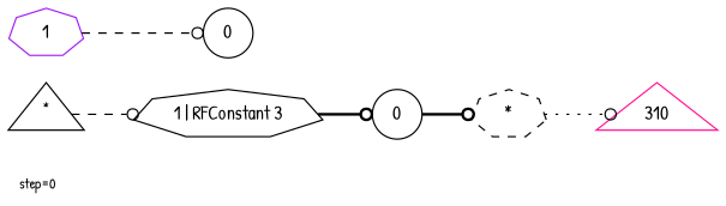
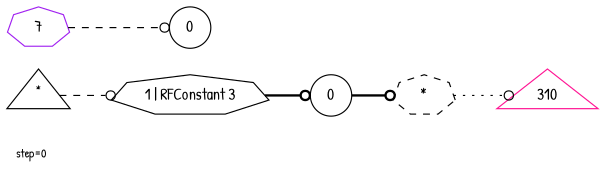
  digraph {
    fontname="Patrick Hand"
    fontsize=10
    label="step=0"
    labeljust=left
    labelloc=bottom
    rankdir=LR
    node [color=black fontname="Patrick Hand" labelfontcolor=black peripheries=1 shape=septagon]
    edge [arrowhead=odot color=black fontname="Patrick Hand" style=dashed]
    310 [color=deeppink shape=triangle]
-   n2 [color=purple label=1 labelfontcolor=""]
+   n2 [color=purple label=7 labelfontcolor=""]
    n3 [label=<0> shape=circle]
    n4 [label=<<SUP>*</SUP>> shape=triangle]
    n5 [label=<1 | RFConstant 3> labelfontcolor=""]
    n6 [label=<0> shape=circle]
    n7 [label=<*> style=dashed labelfontcolor=""]
    n2 -> n3
    n4 -> n5
    n5 -> n6 [style=bold]
    n6 -> n7 [style=bold]
    n7 -> 310 [style=dotted]
  }
